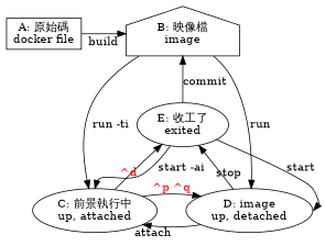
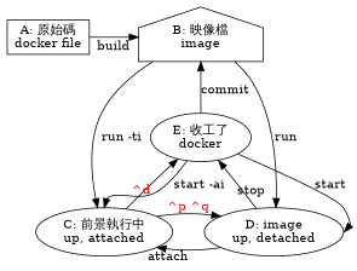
  digraph {
    rankdir=BT
    n1 [label="C: 前景執行中\nup, attached"]
    n2 [label="D: image\nup, detached"]
    n3 [label="A: 原始碼\ndocker file" shape=rectangle]
    n4 [label="B: 映像檔\nimage" shape=house]
-   n5 [label="E: 收工了\nexited"]
+   n5 [label="E: 收工了\ndocker"]
    subgraph sub_1 {
      rank=same
      n1
      n2
    }
    subgraph sub_2 {
      rank=same
      n3
      n4
    }
    n1 -> n2 [fontcolor=red xlabel="^p ^q"]
    n1 -> n5 [fontcolor=red xlabel="^d"]
    n2 -> n1 [xlabel=attach]
    n2 -> n5 [xlabel=stop]
    n3 -> n4 [label=build]
    n4 -> n1 [label="run -ti"]
    n4 -> n2 [label=run]
    n5 -> n1 [headport=n label="start -ai"]
    n5 -> n2 [headport=e label=start]
    n5 -> n4 [label=commit]
  }
